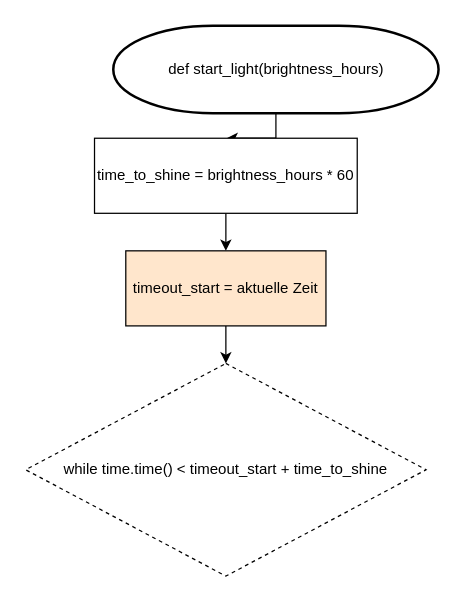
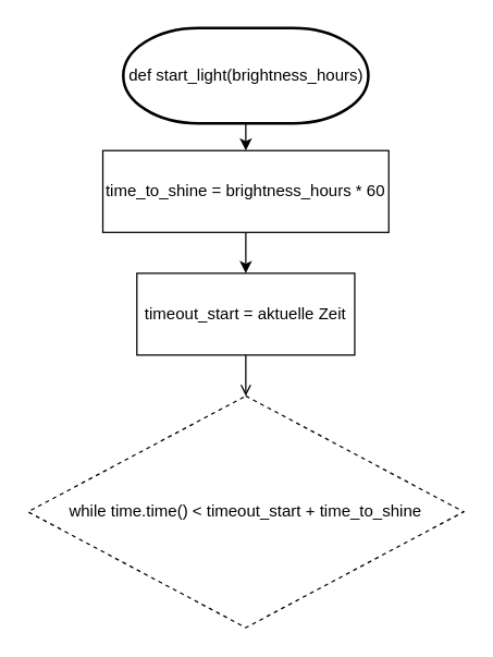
  <mxCell id="0" />
  <mxCell id="1" parent="0" />
  <mxCell id="2" value="" style="edgeStyle=orthogonalEdgeStyle;rounded=0;orthogonalLoop=1;jettySize=auto;html=1;" edge="1" parent="1" source="3"><mxGeometry relative="1" as="geometry"><mxPoint x="180" y="110" as="targetPoint" /></mxGeometry></mxCell>
- <mxCell id="3" value="def start_light(brightness_hours)" style="shape=mxgraph.flowchart.terminator;strokeWidth=2;gradientColor=none;gradientDirection=north;fontStyle=0;html=1;" vertex="1" parent="1"><mxGeometry x="90" y="20" width="260" height="70" as="geometry" /></mxCell>
+ <mxCell id="3" value="def start_light(brightness_hours)" style="shape=mxgraph.flowchart.terminator;strokeWidth=2;gradientColor=none;gradientDirection=north;fontStyle=0;html=1;" vertex="1" parent="1"><mxGeometry x="90" y="20" width="180" height="70" as="geometry" /></mxCell>
  <mxCell id="4" value="" style="edgeStyle=orthogonalEdgeStyle;rounded=0;orthogonalLoop=1;jettySize=auto;html=1;" edge="1" parent="1"><mxGeometry relative="1" as="geometry"><mxPoint x="180" y="170" as="sourcePoint" /><mxPoint x="180" y="200" as="targetPoint" /></mxGeometry></mxCell>
  <mxCell id="5" value="&lt;span&gt;time_to_shine = brightness_hours * 60&lt;/span&gt;" style="rounded=0;whiteSpace=wrap;html=1;" vertex="1" parent="1"><mxGeometry x="75" y="110" width="210" height="60" as="geometry" /></mxCell>
- <mxCell id="6" value="" style="edgeStyle=orthogonalEdgeStyle;rounded=0;orthogonalLoop=1;jettySize=auto;html=1;" edge="1" parent="1" source="7" target="8"><mxGeometry relative="1" as="geometry" /></mxCell>
- <mxCell id="7" value="&lt;span&gt;timeout_start = aktuelle Zeit&lt;/span&gt;" style="rounded=0;whiteSpace=wrap;html=1;fillColor=#ffe6cc;" vertex="1" parent="1"><mxGeometry x="100" y="200" width="160" height="60" as="geometry" /></mxCell>
+ <mxCell id="6" value="" style="edgeStyle=orthogonalEdgeStyle;rounded=0;orthogonalLoop=1;jettySize=auto;html=1;endArrow=open;" edge="1" parent="1" source="7" target="8"><mxGeometry relative="1" as="geometry" /></mxCell>
+ <mxCell id="7" value="&lt;span&gt;timeout_start = aktuelle Zeit&lt;/span&gt;" style="rounded=0;whiteSpace=wrap;html=1;" vertex="1" parent="1"><mxGeometry x="100" y="200" width="160" height="60" as="geometry" /></mxCell>
  <mxCell id="8" value="while time.time() &amp;lt; timeout_start + time_to_shine" style="rhombus;whiteSpace=wrap;html=1;dashed=1;" vertex="1" parent="1"><mxGeometry x="20" y="290" width="320" height="170" as="geometry" /></mxCell>
